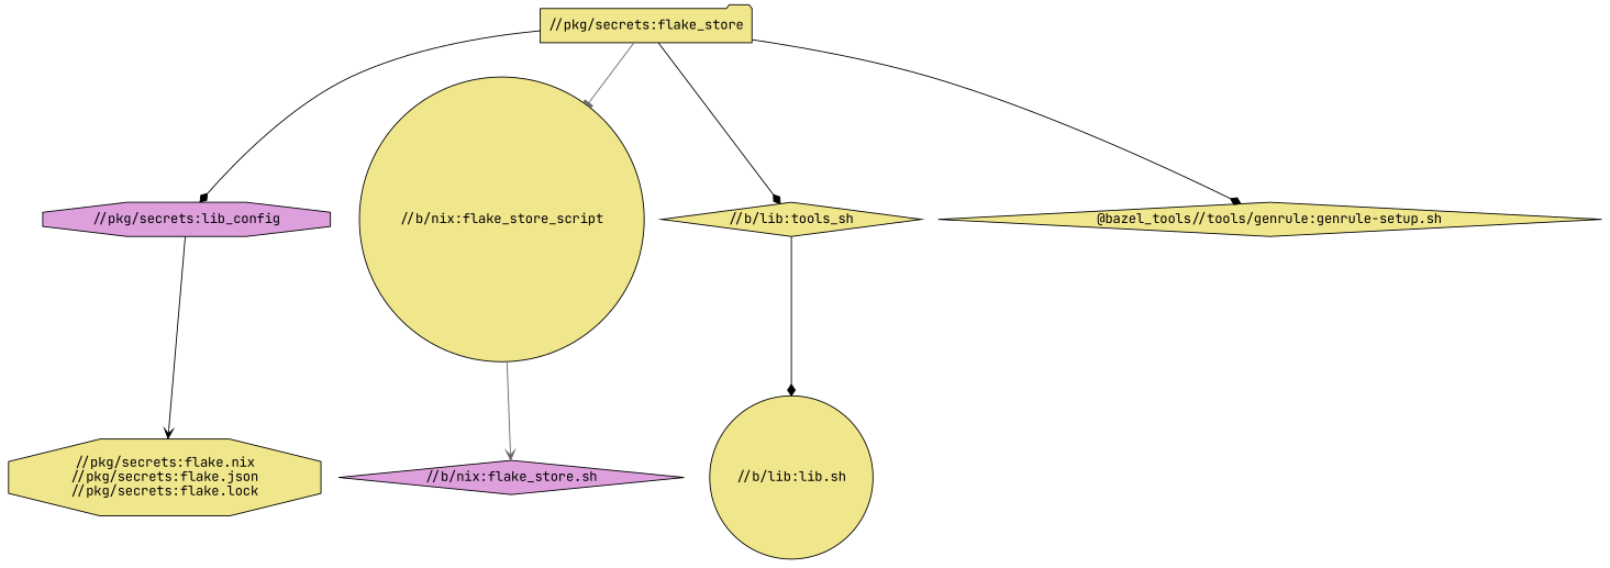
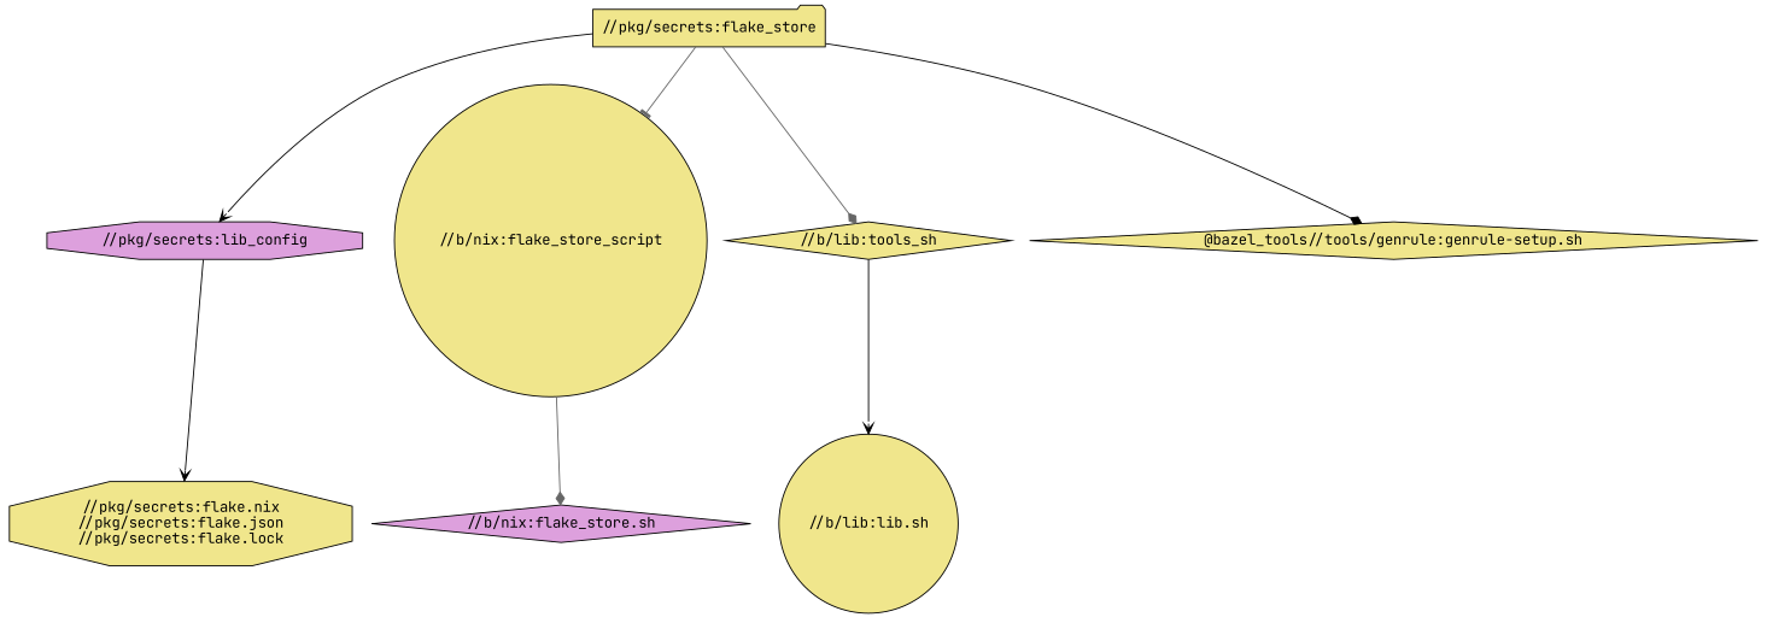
  digraph {
    fontname="JetBrains Mono"
    node [fillcolor=khaki fontname="JetBrains Mono" shape=diamond style=filled]
    edge [arrowhead=diamond color=black fontname="JetBrains Mono"]
    "//pkg/secrets:flake_store" [shape=folder]
    n2 [fillcolor=plum label="//pkg/secrets:lib_config" shape=octagon]
    "//b/nix:flake_store_script" [shape=circle]
    n4 [label="//b/lib:tools_sh"]
    "@bazel_tools//tools/genrule:genrule-setup.sh"
    "//pkg/secrets:flake.nix\n//pkg/secrets:flake.json\n//pkg/secrets:flake.lock" [shape=octagon]
    "//b/nix:flake_store.sh" [fillcolor=plum]
    "//b/lib:lib.sh" [shape=circle]
-   "//pkg/secrets:flake_store" -> n2
+   "//pkg/secrets:flake_store" -> n2 [arrowhead=vee]
    "//pkg/secrets:flake_store" -> "//b/nix:flake_store_script" [arrowhead=tee color=gray40]
-   "//pkg/secrets:flake_store" -> n4
+   "//pkg/secrets:flake_store" -> n4 [color=gray40]
    "//pkg/secrets:flake_store" -> "@bazel_tools//tools/genrule:genrule-setup.sh"
    n2 -> "//pkg/secrets:flake.nix\n//pkg/secrets:flake.json\n//pkg/secrets:flake.lock" [arrowhead=vee]
-   "//b/nix:flake_store_script" -> "//b/nix:flake_store.sh" [arrowhead=vee color=gray40]
-   n4 -> "//b/lib:lib.sh"
+   "//b/nix:flake_store_script" -> "//b/nix:flake_store.sh" [color=gray40]
+   n4 -> "//b/lib:lib.sh" [arrowhead=vee]
  }
